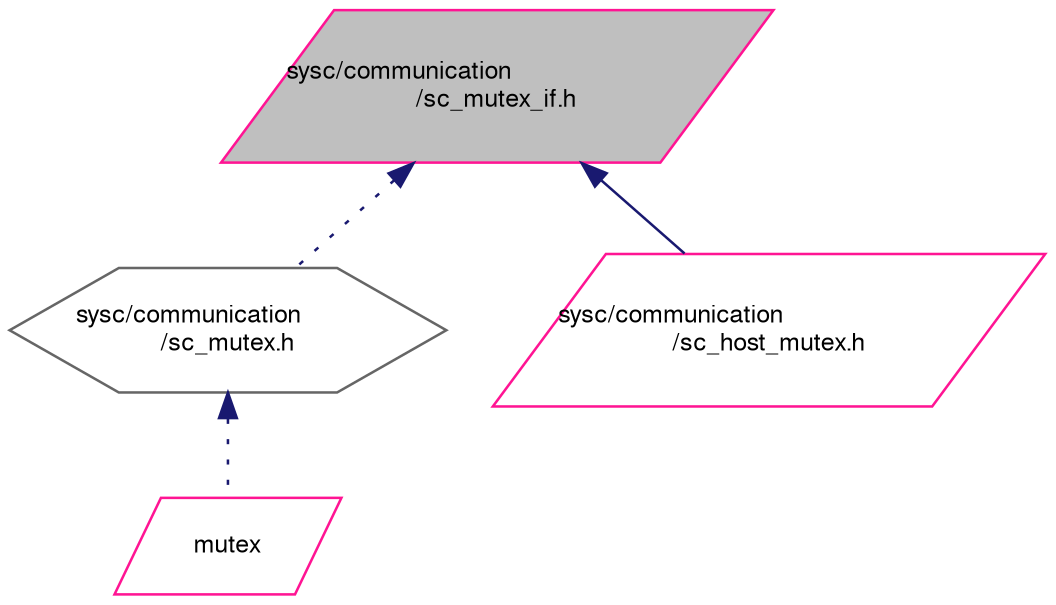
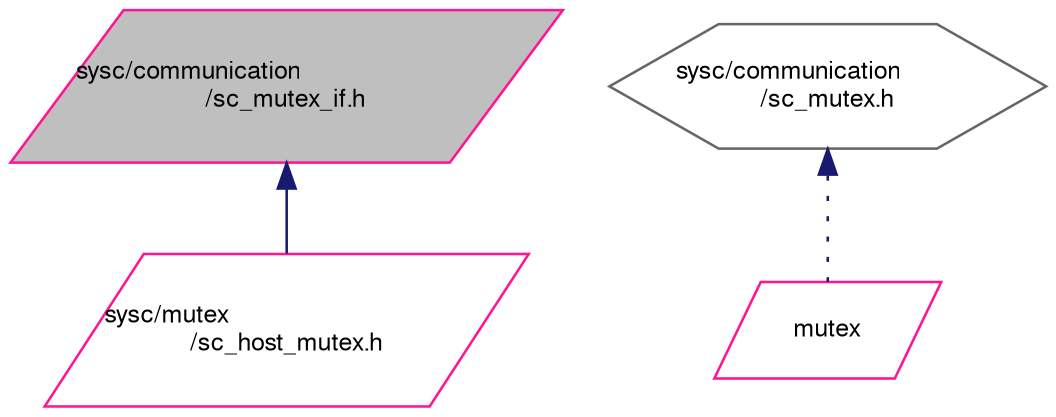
  digraph {
    node [color=deeppink fillcolor=white fontname=FreeSans fontsize=10 shape=parallelogram style=filled]
    edge [color=midnightblue dir=back fontname=FreeSans fontsize=10 labelfontname=FreeSans labelfontsize=10 style=dotted]
    n1 [fillcolor=grey75 fontcolor=black height=0.2 label="sysc/communication\l/sc_mutex_if.h" width=0.4]
    n2 [color=gray40 height=0.2 label="sysc/communication\l/sc_mutex.h" shape=hexagon width=0.4]
-   n3 [height=0.2 label="sysc/communication\l/sc_host_mutex.h" width=0.4]
+   n3 [height=0.2 label="sysc/mutex\l/sc_host_mutex.h" width=0.4]
    n4 [height=0.2 label=mutex width=0.4]
-   n1 -> n2
    n1 -> n3 [style=solid]
    n2 -> n4
  }
